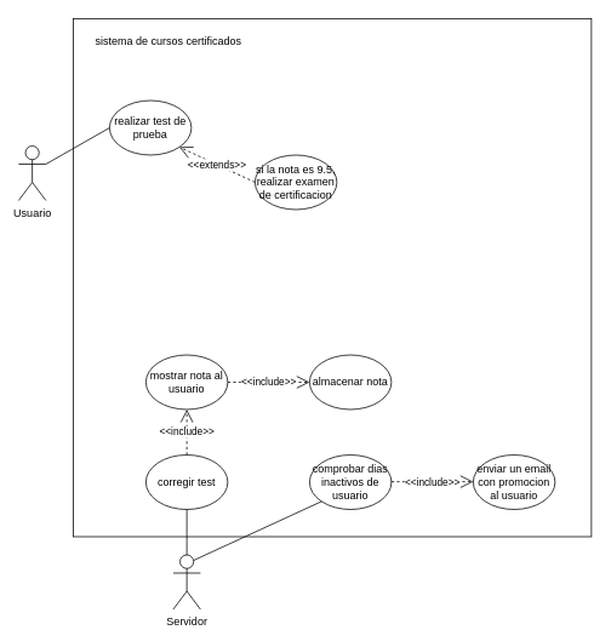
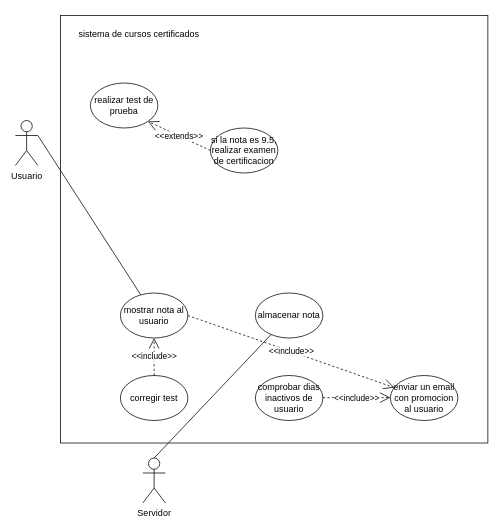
  <mxCell id="0" />
  <mxCell id="1" parent="0" />
  <mxCell id="2" value="" style="rounded=0;whiteSpace=wrap;html=1;" vertex="1" parent="1"><mxGeometry x="80" y="20" width="570" height="570" as="geometry" /></mxCell>
  <mxCell id="3" value="sistema de cursos certificados" style="text;html=1;strokeColor=none;fillColor=none;align=center;verticalAlign=middle;whiteSpace=wrap;rounded=0;" vertex="1" parent="1"><mxGeometry x="100" y="30" width="170" height="30" as="geometry" /></mxCell>
  <mxCell id="4" value="Usuario" style="shape=umlActor;verticalLabelPosition=bottom;verticalAlign=top;html=1;outlineConnect=0;" vertex="1" parent="1"><mxGeometry x="20" y="160" width="30" height="60" as="geometry" /></mxCell>
  <mxCell id="5" value="realizar test de prueba" style="ellipse;whiteSpace=wrap;html=1;" vertex="1" parent="1"><mxGeometry x="120" y="110" width="90" height="60" as="geometry" /></mxCell>
  <mxCell id="6" value="Servidor" style="shape=umlActor;verticalLabelPosition=bottom;verticalAlign=top;html=1;outlineConnect=0;" vertex="1" parent="1"><mxGeometry x="190" y="610" width="30" height="60" as="geometry" /></mxCell>
  <mxCell id="7" value="corregir test" style="ellipse;whiteSpace=wrap;html=1;" vertex="1" parent="1"><mxGeometry x="160" y="500" width="90" height="60" as="geometry" /></mxCell>
  <mxCell id="8" value="mostrar nota al usuario" style="ellipse;whiteSpace=wrap;html=1;" vertex="1" parent="1"><mxGeometry x="160" y="390" width="90" height="60" as="geometry" /></mxCell>
  <mxCell id="9" value="almacenar nota" style="ellipse;whiteSpace=wrap;html=1;" vertex="1" parent="1"><mxGeometry x="340" y="390" width="90" height="60" as="geometry" /></mxCell>
  <mxCell id="10" value="comprobar dias inactivos de usuario" style="ellipse;whiteSpace=wrap;html=1;" vertex="1" parent="1"><mxGeometry x="340" y="500" width="90" height="60" as="geometry" /></mxCell>
  <mxCell id="11" value="enviar un email con promocion al usuario" style="ellipse;whiteSpace=wrap;html=1;" vertex="1" parent="1"><mxGeometry x="520" y="500" width="90" height="60" as="geometry" /></mxCell>
  <mxCell id="12" value="si la nota es 9.5, realizar examen de certificacion" style="ellipse;whiteSpace=wrap;html=1;" vertex="1" parent="1"><mxGeometry x="280" y="170" width="90" height="60" as="geometry" /></mxCell>
- <mxCell id="13" value="" style="endArrow=none;html=1;rounded=0;exitX=1;exitY=0.333;exitDx=0;exitDy=0;exitPerimeter=0;entryX=0;entryY=0.5;entryDx=0;entryDy=0;" edge="1" parent="1" source="4" target="5"><mxGeometry width="50" height="50" relative="1" as="geometry"><mxPoint x="310" y="380" as="sourcePoint" /><mxPoint x="360" y="330" as="targetPoint" /></mxGeometry></mxCell>
+ <mxCell id="13" value="" style="endArrow=none;html=1;rounded=0;exitX=1;exitY=0.333;exitDx=0;exitDy=0;exitPerimeter=0;" edge="1" parent="1" source="4" target="8"><mxGeometry width="50" height="50" relative="1" as="geometry"><mxPoint x="310" y="380" as="sourcePoint" /><mxPoint x="360" y="330" as="targetPoint" /></mxGeometry></mxCell>
  <mxCell id="14" value="&amp;lt;&amp;lt;extends&amp;gt;&amp;gt;" style="endArrow=open;endSize=12;dashed=1;html=1;rounded=0;exitX=0;exitY=0.5;exitDx=0;exitDy=0;entryX=1;entryY=1;entryDx=0;entryDy=0;" edge="1" parent="1" source="12" target="5"><mxGeometry width="160" relative="1" as="geometry"><mxPoint x="260" y="360" as="sourcePoint" /><mxPoint x="420" y="360" as="targetPoint" /></mxGeometry></mxCell>
- <mxCell id="15" value="" style="endArrow=none;html=1;rounded=0;exitX=0.5;exitY=0;exitDx=0;exitDy=0;exitPerimeter=0;entryX=0.5;entryY=1;entryDx=0;entryDy=0;" edge="1" parent="1" source="6" target="7"><mxGeometry width="50" height="50" relative="1" as="geometry"><mxPoint x="310" y="380" as="sourcePoint" /><mxPoint x="360" y="330" as="targetPoint" /></mxGeometry></mxCell>
- <mxCell id="16" value="" style="endArrow=none;html=1;rounded=0;exitX=0.75;exitY=0.1;exitDx=0;exitDy=0;exitPerimeter=0;entryX=0;entryY=1;entryDx=0;entryDy=0;" edge="1" parent="1" source="6" target="10"><mxGeometry width="50" height="50" relative="1" as="geometry"><mxPoint x="310" y="380" as="sourcePoint" /><mxPoint x="360" y="330" as="targetPoint" /></mxGeometry></mxCell>
+ <mxCell id="15" value="" style="endArrow=none;html=1;rounded=0;exitX=0.5;exitY=0;exitDx=0;exitDy=0;exitPerimeter=0;" edge="1" parent="1" source="6" target="9"><mxGeometry width="50" height="50" relative="1" as="geometry"><mxPoint x="310" y="380" as="sourcePoint" /><mxPoint x="360" y="330" as="targetPoint" /></mxGeometry></mxCell>
  <mxCell id="17" value="&amp;lt;&amp;lt;include&amp;gt;&amp;gt;" style="endArrow=open;endSize=12;dashed=1;html=1;rounded=0;exitX=0.5;exitY=0;exitDx=0;exitDy=0;entryX=0.5;entryY=1;entryDx=0;entryDy=0;" edge="1" parent="1" source="7" target="8"><mxGeometry width="160" relative="1" as="geometry"><mxPoint x="260" y="360" as="sourcePoint" /><mxPoint x="420" y="360" as="targetPoint" /></mxGeometry></mxCell>
- <mxCell id="18" value="&amp;lt;&amp;lt;include&amp;gt;&amp;gt;" style="endArrow=open;endSize=12;dashed=1;html=1;rounded=0;exitX=1;exitY=0.5;exitDx=0;exitDy=0;entryX=0;entryY=0.5;entryDx=0;entryDy=0;" edge="1" parent="1" source="8" target="9"><mxGeometry width="160" relative="1" as="geometry"><mxPoint x="215" y="510" as="sourcePoint" /><mxPoint x="215" y="460" as="targetPoint" /></mxGeometry></mxCell>
+ <mxCell id="18" value="&amp;lt;&amp;lt;include&amp;gt;&amp;gt;" style="endArrow=open;endSize=12;dashed=1;html=1;rounded=0;exitX=1;exitY=0.5;exitDx=0;exitDy=0;" edge="1" parent="1" source="8" target="11"><mxGeometry width="160" relative="1" as="geometry"><mxPoint x="215" y="510" as="sourcePoint" /><mxPoint x="215" y="460" as="targetPoint" /></mxGeometry></mxCell>
  <mxCell id="19" value="&amp;lt;&amp;lt;include&amp;gt;&amp;gt;" style="endArrow=open;endSize=12;dashed=1;html=1;rounded=0;exitX=1;exitY=0.5;exitDx=0;exitDy=0;" edge="1" parent="1"><mxGeometry width="160" relative="1" as="geometry"><mxPoint x="430" y="529.5" as="sourcePoint" /><mxPoint x="520" y="529.5" as="targetPoint" /></mxGeometry></mxCell>
